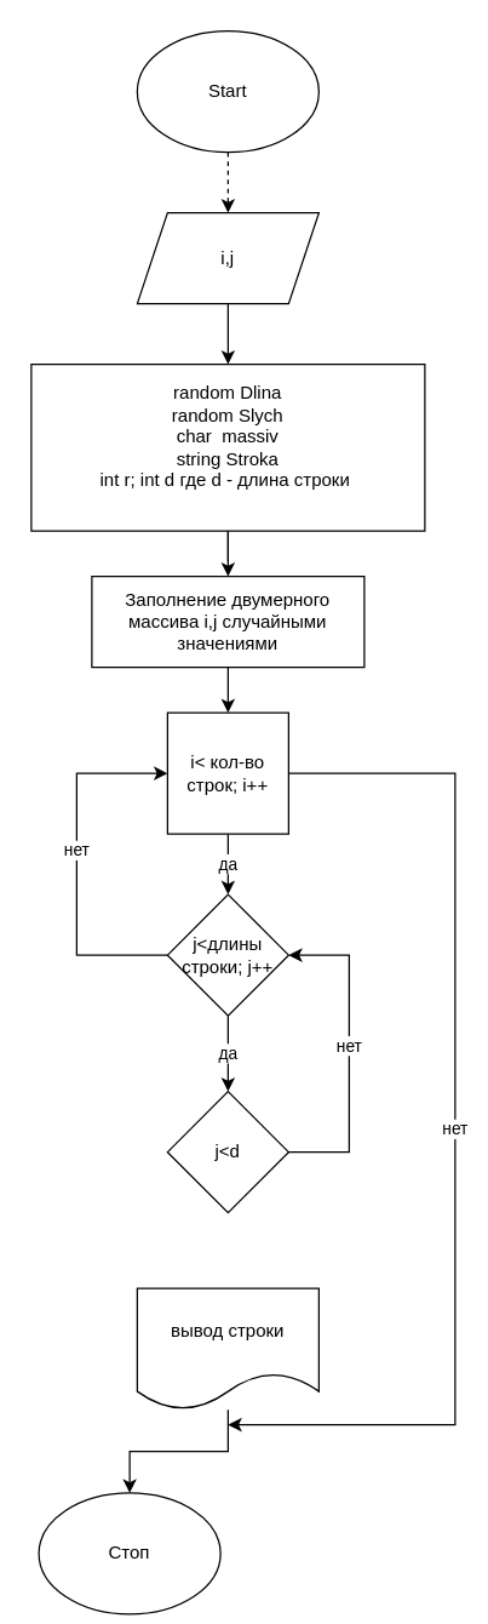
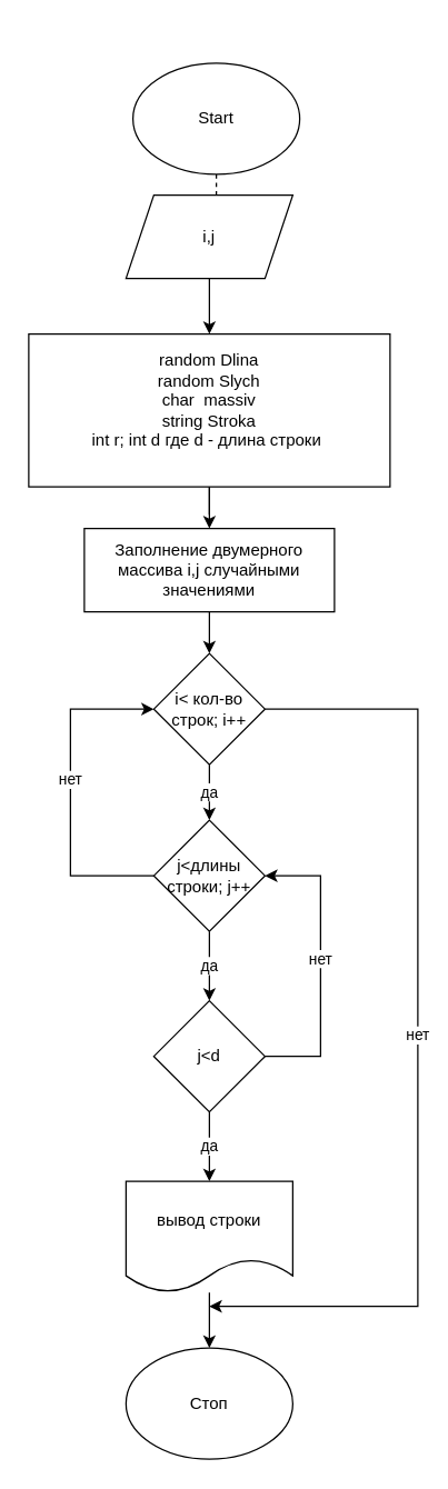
  <mxCell id="0" />
  <mxCell id="1" parent="0" />
  <mxCell id="2" value="" style="edgeStyle=orthogonalEdgeStyle;rounded=0;orthogonalLoop=1;jettySize=auto;html=1;dashed=1;" edge="1" parent="1" source="3" target="5"><mxGeometry relative="1" as="geometry" /></mxCell>
- <mxCell id="3" value="Start" style="ellipse;whiteSpace=wrap;html=1;" vertex="1" parent="1"><mxGeometry x="90" y="20" width="120" height="80" as="geometry" /></mxCell>
+ <mxCell id="3" value="Start" style="ellipse;whiteSpace=wrap;html=1;" vertex="1" parent="1"><mxGeometry x="95" y="45" width="120" height="80" as="geometry" /></mxCell>
  <mxCell id="4" value="" style="edgeStyle=orthogonalEdgeStyle;rounded=0;orthogonalLoop=1;jettySize=auto;html=1;" edge="1" parent="1" source="5" target="8"><mxGeometry relative="1" as="geometry" /></mxCell>
  <mxCell id="5" value="i,j" style="shape=parallelogram;perimeter=parallelogramPerimeter;whiteSpace=wrap;html=1;fixedSize=1;" vertex="1" parent="1"><mxGeometry x="90" y="140" width="120" height="60" as="geometry" /></mxCell>
  <mxCell id="6" style="edgeStyle=orthogonalEdgeStyle;rounded=0;orthogonalLoop=1;jettySize=auto;html=1;exitX=0.5;exitY=1;exitDx=0;exitDy=0;" edge="1" parent="1" source="8"><mxGeometry relative="1" as="geometry"><mxPoint x="150" y="310" as="targetPoint" /></mxGeometry></mxCell>
  <mxCell id="7" value="" style="edgeStyle=orthogonalEdgeStyle;rounded=0;orthogonalLoop=1;jettySize=auto;html=1;" edge="1" parent="1" source="8" target="10"><mxGeometry relative="1" as="geometry" /></mxCell>
  <mxCell id="8" value="&lt;div&gt;random Dlina&lt;/div&gt;&lt;div&gt;random Slych&lt;/div&gt;&lt;div&gt;char&amp;nbsp; massiv&lt;/div&gt;&lt;div&gt;string Stroka&lt;/div&gt;&lt;div&gt;int r; int d где d - длина строки&amp;nbsp;&lt;/div&gt;&lt;div&gt;&lt;br&gt;&lt;/div&gt;" style="rounded=0;whiteSpace=wrap;html=1;" vertex="1" parent="1"><mxGeometry x="20" y="240" width="260" height="110" as="geometry" /></mxCell>
  <mxCell id="9" value="" style="edgeStyle=orthogonalEdgeStyle;rounded=0;orthogonalLoop=1;jettySize=auto;html=1;" edge="1" parent="1" source="10" target="13"><mxGeometry relative="1" as="geometry" /></mxCell>
  <mxCell id="10" value="Заполнение двумерного массива i,j случайными значениями" style="rounded=0;whiteSpace=wrap;html=1;" vertex="1" parent="1"><mxGeometry x="60" y="380" width="180" height="60" as="geometry" /></mxCell>
  <mxCell id="11" value="да" style="edgeStyle=orthogonalEdgeStyle;rounded=0;orthogonalLoop=1;jettySize=auto;html=1;entryX=0.5;entryY=0;entryDx=0;entryDy=0;" edge="1" parent="1" source="13" target="22"><mxGeometry relative="1" as="geometry"><mxPoint x="150" y="570" as="targetPoint" /></mxGeometry></mxCell>
  <mxCell id="12" value="нет" style="edgeStyle=orthogonalEdgeStyle;rounded=0;orthogonalLoop=1;jettySize=auto;html=1;exitX=1;exitY=0.5;exitDx=0;exitDy=0;" edge="1" parent="1" source="13"><mxGeometry relative="1" as="geometry"><mxPoint x="190" y="540" as="sourcePoint" /><mxPoint x="150" y="940" as="targetPoint" /><Array as="points"><mxPoint x="300" y="510" /><mxPoint x="300" y="940" /></Array></mxGeometry></mxCell>
- <mxCell id="13" value="i&amp;lt; кол-во строк; i++" style="whiteSpace=wrap;html=1;rounded=0;" vertex="1" parent="1"><mxGeometry x="110" y="470" width="80" height="80" as="geometry" /></mxCell>
+ <mxCell id="13" value="i&amp;lt; кол-во строк; i++" style="rhombus;whiteSpace=wrap;html=1;" vertex="1" parent="1"><mxGeometry x="110" y="470" width="80" height="80" as="geometry" /></mxCell>
+ <mxCell id="14" value="да" style="edgeStyle=orthogonalEdgeStyle;rounded=0;orthogonalLoop=1;jettySize=auto;html=1;" edge="1" parent="1" source="15" target="17"><mxGeometry relative="1" as="geometry" /></mxCell>
  <mxCell id="15" value="j&amp;lt;d" style="rhombus;whiteSpace=wrap;html=1;" vertex="1" parent="1"><mxGeometry x="110" y="720" width="80" height="80" as="geometry" /></mxCell>
  <mxCell id="16" value="" style="edgeStyle=orthogonalEdgeStyle;rounded=0;orthogonalLoop=1;jettySize=auto;html=1;" edge="1" parent="1" source="17" target="20"><mxGeometry relative="1" as="geometry" /></mxCell>
  <mxCell id="17" value="вывод строки" style="shape=document;whiteSpace=wrap;html=1;boundedLbl=1;" vertex="1" parent="1"><mxGeometry x="90" y="850" width="120" height="80" as="geometry" /></mxCell>
  <mxCell id="18" value="нет" style="endArrow=classic;html=1;rounded=0;exitX=1;exitY=0.5;exitDx=0;exitDy=0;entryX=1;entryY=0.5;entryDx=0;entryDy=0;" edge="1" parent="1" source="15" target="22"><mxGeometry x="0.048" width="50" height="50" relative="1" as="geometry"><mxPoint x="-50" y="690" as="sourcePoint" /><mxPoint x="230" y="630" as="targetPoint" /><Array as="points"><mxPoint x="230" y="760" /><mxPoint x="230" y="630" /></Array><mxPoint as="offset" /></mxGeometry></mxCell>
  <mxCell id="19" value="нет" style="endArrow=classic;html=1;rounded=0;exitX=0;exitY=0.5;exitDx=0;exitDy=0;entryX=0;entryY=0.5;entryDx=0;entryDy=0;" edge="1" parent="1" source="22" target="13"><mxGeometry x="0.071" width="50" height="50" relative="1" as="geometry"><mxPoint x="-10" y="560" as="sourcePoint" /><mxPoint x="80" y="520" as="targetPoint" /><Array as="points"><mxPoint x="50" y="630" /><mxPoint x="50" y="510" /></Array><mxPoint as="offset" /></mxGeometry></mxCell>
- <mxCell id="20" value="Стоп" style="ellipse;whiteSpace=wrap;html=1;" vertex="1" parent="1"><mxGeometry x="25" y="985" width="120" height="80" as="geometry" /></mxCell>
+ <mxCell id="20" value="Стоп" style="ellipse;whiteSpace=wrap;html=1;" vertex="1" parent="1"><mxGeometry x="90" y="970" width="120" height="80" as="geometry" /></mxCell>
  <mxCell id="21" value="да" style="edgeStyle=orthogonalEdgeStyle;rounded=0;orthogonalLoop=1;jettySize=auto;html=1;" edge="1" parent="1" source="22" target="15"><mxGeometry relative="1" as="geometry" /></mxCell>
  <mxCell id="22" value="j&amp;lt;длины строки; j++" style="rhombus;whiteSpace=wrap;html=1;" vertex="1" parent="1"><mxGeometry x="110" y="590" width="80" height="80" as="geometry" /></mxCell>
